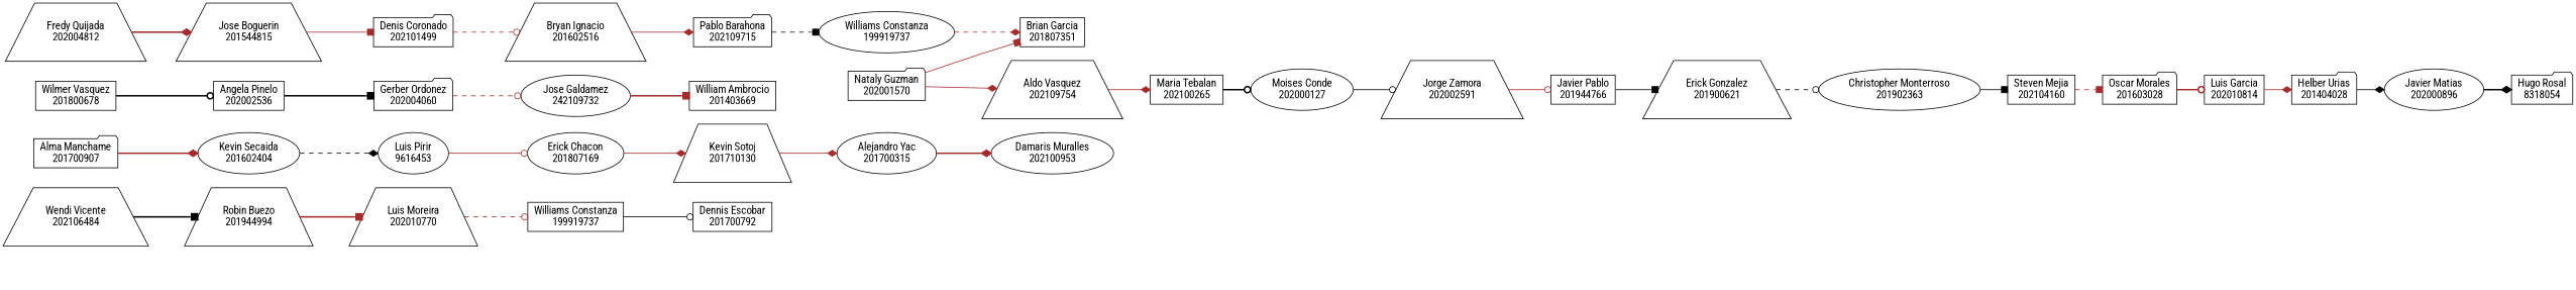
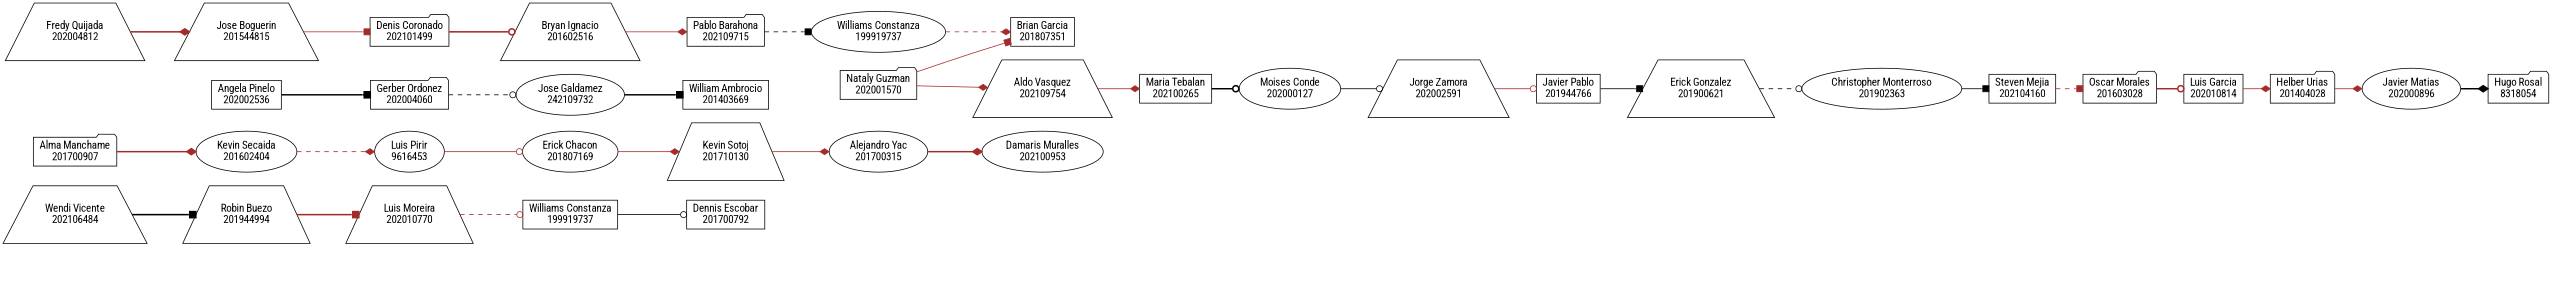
  digraph {
    fontname="Roboto Condensed"
    rankdir=LR
    node [fontname="Roboto Condensed" shape=trapezium]
    edge [arrowhead=diamond color=brown fontname="Roboto Condensed" style=solid]
    PILA [color=transparent fillcolor=transparent style=invis shape=""]
    n2 [label="Wendi Vicente\n202106484\n"]
    n3 [label="Robin Buezo\n201944994\n"]
    n4 [label="Luis Moreira\n202010770\n"]
    n5 [label="Williams Constanza\n199919737\n" shape=box]
    n6 [label="Dennis Escobar\n201700792\n" shape=box]
    n7 [label="Alma Manchame\n201700907\n" shape=folder]
    n8 [label="Kevin Secaida\n201602404\n" shape=ellipse]
    n9 [label="Luis Pirir\n9616453\n" shape=ellipse]
    n10 [label="Erick Chacon\n201807169\n" shape=ellipse]
    n11 [label="Kevin Sotoj\n201710130\n"]
    n12 [label="Alejandro Yac\n201700315\n" shape=ellipse]
    n13 [label="Damaris Muralles\n202100953\n" shape=ellipse]
-   n14 [label="Wilmer Vasquez\n201800678\n" shape=box]
    n15 [label="Angela Pinelo\n202002536\n" shape=box]
    n16 [label="Gerber Ordonez\n202004060\n" shape=folder]
    n17 [label="Jose Galdamez\n242109732\n" shape=ellipse]
    n18 [label="William Ambrocio\n201403669\n" shape=box]
    n19 [label="Fredy Quijada\n202004812\n"]
    n20 [label="Jose Boguerin\n201544815\n"]
    n21 [label="Denis Coronado\n202101499\n" shape=folder]
    n22 [label="Bryan Ignacio\n201602516\n"]
    n23 [label="Pablo Barahona\n202109715\n" shape=folder]
    n24 [label="Williams Constanza\n199919737\n" shape=ellipse]
    n25 [label="Brian Garcia\n201807351\n" shape=box]
    n26 [label="Nataly Guzman\n202001570\n" shape=folder]
    n27 [label="Aldo Vasquez\n202109754\n"]
    n28 [label="Maria Tebalan\n202100265\n" shape=box]
    n29 [label="Moises Conde\n202000127\n" shape=ellipse]
    n30 [label="Jorge Zamora\n202002591\n"]
    n31 [label="Javier Pablo\n201944766\n" shape=box]
    n32 [label="Erick Gonzalez\n201900621\n"]
    n33 [label="Christopher Monterroso\n201902363\n" shape=ellipse]
    n34 [label="Steven Mejia\n202104160\n" shape=box]
    n35 [label="Oscar Morales\n201603028\n" shape=folder]
    n36 [label="Luis Garcia\n202010814\n" shape=box]
    n37 [label="Helber Urias\n201404028\n" shape=folder]
    n38 [label="Javier Matias\n202000896\n" shape=ellipse]
    n39 [label="Hugo Rosal\n8318054\n" shape=folder]
    n2 -> n3 [arrowhead=box color=black style=bold]
    n3 -> n4 [arrowhead=box style=bold]
    n4 -> n5 [arrowhead=odot style=dashed]
    n5 -> n6 [arrowhead=odot color=black]
    n7 -> n8 [style=bold]
-   n8 -> n9 [color=black style=dashed]
+   n8 -> n9 [style=dashed]
    n9 -> n10 [arrowhead=odot]
    n10 -> n11
    n11 -> n12
    n12 -> n13 [style=bold]
-   n14 -> n15 [arrowhead=odot color=black style=bold]
    n15 -> n16 [arrowhead=box color=black style=bold]
-   n16 -> n17 [arrowhead=odot style=dashed]
-   n17 -> n18 [arrowhead=box style=bold]
+   n16 -> n17 [arrowhead=odot color=black style=dashed]
+   n17 -> n18 [arrowhead=box color=black style=bold]
    n19 -> n20 [style=bold]
    n20 -> n21 [arrowhead=box]
-   n21 -> n22 [arrowhead=odot style=dashed]
+   n21 -> n22 [arrowhead=odot style=bold]
    n22 -> n23
    n23 -> n24 [arrowhead=box color=black style=dashed]
    n24 -> n25 [style=dashed]
    n26 -> n25 [arrowhead=box]
    n26 -> n27
    n27 -> n28
    n28 -> n29 [arrowhead=odot color=black style=bold]
    n29 -> n30 [arrowhead=odot color=black]
    n30 -> n31 [arrowhead=odot]
    n31 -> n32 [arrowhead=box color=black]
    n32 -> n33 [arrowhead=odot color=black style=dashed]
    n33 -> n34 [arrowhead=box color=black]
    n34 -> n35 [arrowhead=box style=dashed]
    n35 -> n36 [arrowhead=odot style=bold]
    n36 -> n37
-   n37 -> n38 [color=black]
+   n37 -> n38
    n38 -> n39 [color=black style=bold]
  }
